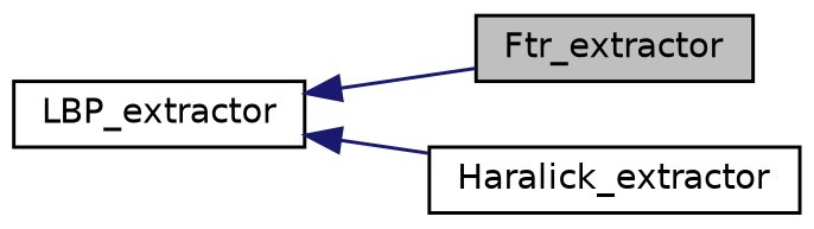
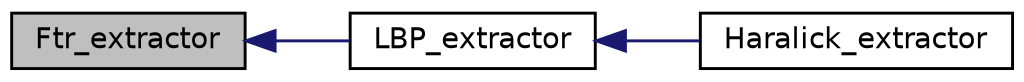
  digraph {
    rankdir=LR
    node [color=black fillcolor=white fontname=Helvetica fontsize=10 shape=record style=filled]
    edge [color=midnightblue dir=back fontname=Helvetica fontsize=10 labelfontname=Helvetica labelfontsize=10 style=solid]
    n1 [fillcolor=grey75 fontcolor=black height=0.2 label=Ftr_extractor width=0.4]
    n2 [height=0.2 label=LBP_extractor width=0.4]
    n3 [height=0.2 label=Haralick_extractor width=0.4]
-   n2 -> n1
+   n1 -> n2
    n2 -> n3
  }
